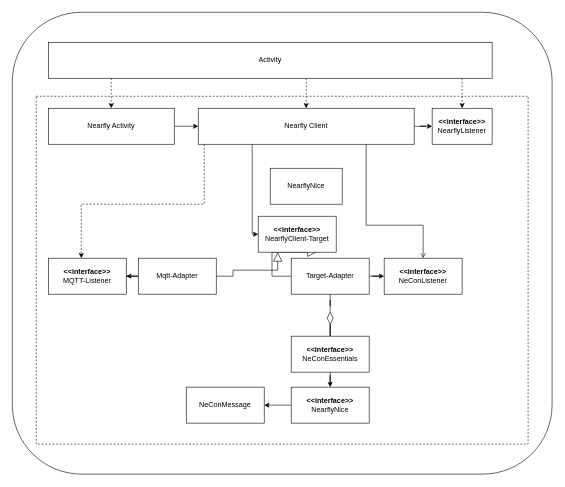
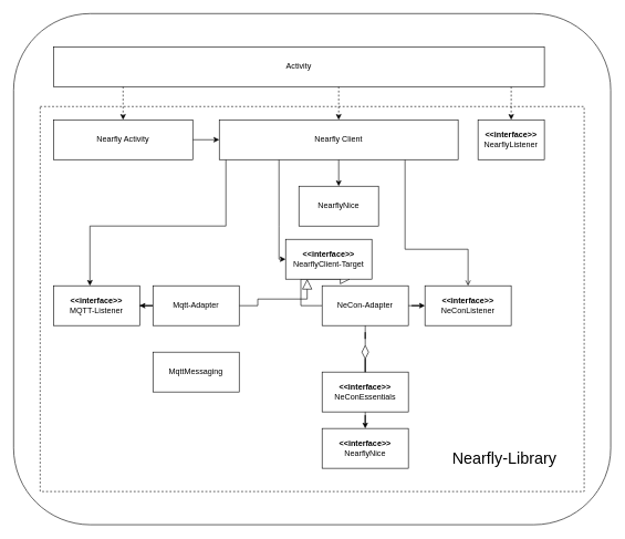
  <mxCell id="0" />
  <mxCell id="1" parent="0" />
  <mxCell id="2" value="" style="rounded=1;whiteSpace=wrap;html=1;" parent="1" vertex="1"><mxGeometry x="20" y="20" width="900" height="770" as="geometry" /></mxCell>
  <mxCell id="3" style="edgeStyle=orthogonalEdgeStyle;rounded=0;orthogonalLoop=1;jettySize=auto;html=1;exitX=0.5;exitY=1;exitDx=0;exitDy=0;" parent="1" source="16" target="16" edge="1"><mxGeometry relative="1" as="geometry"><Array as="points" /></mxGeometry></mxCell>
- <mxCell id="4" style="edgeStyle=orthogonalEdgeStyle;rounded=0;orthogonalLoop=1;jettySize=auto;html=1;" parent="1" source="8" target="19" edge="1"><mxGeometry relative="1" as="geometry" /></mxCell>
+ <mxCell id="4" style="edgeStyle=orthogonalEdgeStyle;rounded=0;orthogonalLoop=1;jettySize=auto;html=1;" parent="1" source="8" target="26" edge="1"><mxGeometry relative="1" as="geometry" /></mxCell>
  <mxCell id="5" style="edgeStyle=orthogonalEdgeStyle;rounded=0;orthogonalLoop=1;jettySize=auto;html=1;" edge="1" parent="1" source="8" target="31"><mxGeometry relative="1" as="geometry"><Array as="points"><mxPoint x="420" y="340" /><mxPoint x="420" y="340" /></Array></mxGeometry></mxCell>
  <mxCell id="6" style="edgeStyle=orthogonalEdgeStyle;rounded=0;orthogonalLoop=1;jettySize=auto;html=1;endArrow=open;endFill=1;endSize=6;" edge="1" parent="1" source="8" target="13"><mxGeometry relative="1" as="geometry"><Array as="points"><mxPoint x="610" y="375" /><mxPoint x="705" y="375" /></Array></mxGeometry></mxCell>
- <mxCell id="7" style="edgeStyle=orthogonalEdgeStyle;rounded=0;orthogonalLoop=1;jettySize=auto;html=1;endArrow=classic;endFill=1;endSize=6;dashed=1;" edge="1" parent="1" source="8" target="9"><mxGeometry relative="1" as="geometry"><Array as="points"><mxPoint x="340" y="340" /><mxPoint x="135" y="340" /></Array></mxGeometry></mxCell>
+ <mxCell id="7" style="edgeStyle=orthogonalEdgeStyle;rounded=0;orthogonalLoop=1;jettySize=auto;html=1;endArrow=classic;endFill=1;endSize=6;" edge="1" parent="1" source="8" target="9"><mxGeometry relative="1" as="geometry"><Array as="points"><mxPoint x="340" y="340" /><mxPoint x="135" y="340" /></Array></mxGeometry></mxCell>
  <mxCell id="8" value="Nearfly Client" style="rounded=0;whiteSpace=wrap;html=1;" parent="1" vertex="1"><mxGeometry x="330" y="180" width="360" height="60" as="geometry" /></mxCell>
  <mxCell id="9" value="&lt;b&gt;&amp;lt;&amp;lt;interface&amp;gt;&amp;gt;&lt;/b&gt;&lt;br&gt;MQTT-Listener" style="rounded=0;whiteSpace=wrap;html=1;" parent="1" vertex="1"><mxGeometry x="80" y="430" width="130" height="60" as="geometry" /></mxCell>
  <mxCell id="10" style="edgeStyle=orthogonalEdgeStyle;rounded=0;orthogonalLoop=1;jettySize=auto;html=1;" parent="1" source="12" target="9" edge="1"><mxGeometry relative="1" as="geometry" /></mxCell>
  <mxCell id="11" style="edgeStyle=orthogonalEdgeStyle;rounded=0;orthogonalLoop=1;jettySize=auto;html=1;entryX=0.25;entryY=1;entryDx=0;entryDy=0;endArrow=block;endFill=0;endSize=13;" edge="1" parent="1" source="12" target="31"><mxGeometry relative="1" as="geometry"><Array as="points"><mxPoint x="388" y="460" /><mxPoint x="388" y="450" /></Array></mxGeometry></mxCell>
  <mxCell id="12" value="Mqtt-Adapter" style="rounded=0;whiteSpace=wrap;html=1;" parent="1" vertex="1"><mxGeometry x="230" y="430" width="130" height="60" as="geometry" /></mxCell>
  <mxCell id="13" value="&lt;b&gt;&amp;lt;&amp;lt;interface&amp;gt;&amp;gt;&lt;/b&gt;&lt;br&gt;NeConListener" style="rounded=0;whiteSpace=wrap;html=1;" parent="1" vertex="1"><mxGeometry x="640" y="430" width="130" height="60" as="geometry" /></mxCell>
  <mxCell id="14" style="edgeStyle=orthogonalEdgeStyle;rounded=0;orthogonalLoop=1;jettySize=auto;html=1;" parent="1" source="16" target="13" edge="1"><mxGeometry relative="1" as="geometry" /></mxCell>
  <mxCell id="15" style="edgeStyle=orthogonalEdgeStyle;rounded=0;orthogonalLoop=1;jettySize=auto;html=1;entryX=0.75;entryY=1;entryDx=0;entryDy=0;endArrow=block;endFill=0;endSize=13;" edge="1" parent="1" source="16" target="31"><mxGeometry relative="1" as="geometry"><Array as="points"><mxPoint x="453" y="460" /></Array></mxGeometry></mxCell>
- <mxCell id="16" value="Target-Adapter" style="rounded=0;whiteSpace=wrap;html=1;" parent="1" vertex="1"><mxGeometry x="485" y="430" width="130" height="60" as="geometry" /></mxCell>
+ <mxCell id="16" value="NeCon-Adapter" style="rounded=0;whiteSpace=wrap;html=1;" parent="1" vertex="1"><mxGeometry x="485" y="430" width="130" height="60" as="geometry" /></mxCell>
  <mxCell id="17" style="edgeStyle=orthogonalEdgeStyle;rounded=0;orthogonalLoop=1;jettySize=auto;html=1;" parent="1" source="18" target="21" edge="1"><mxGeometry relative="1" as="geometry" /></mxCell>
  <mxCell id="18" value="&lt;b&gt;&amp;lt;&amp;lt;interface&amp;gt;&amp;gt;&lt;/b&gt;&lt;br&gt;NeConEssentials" style="rounded=0;whiteSpace=wrap;html=1;" parent="1" vertex="1"><mxGeometry x="485" y="560" width="130" height="60" as="geometry" /></mxCell>
  <mxCell id="19" value="&lt;b&gt;&amp;lt;&amp;lt;interface&amp;gt;&amp;gt;&lt;br&gt;&lt;/b&gt;NearflyListener" style="rounded=0;whiteSpace=wrap;html=1;" parent="1" vertex="1"><mxGeometry x="720" y="180" width="100" height="60" as="geometry" /></mxCell>
- <mxCell id="20" style="edgeStyle=orthogonalEdgeStyle;rounded=0;orthogonalLoop=1;jettySize=auto;html=1;" parent="1" source="21" target="22" edge="1"><mxGeometry relative="1" as="geometry" /></mxCell>
  <mxCell id="21" value="&lt;b&gt;&amp;lt;&amp;lt;interface&amp;gt;&amp;gt;&lt;/b&gt;&lt;br&gt;NearflyNice" style="rounded=0;whiteSpace=wrap;html=1;" parent="1" vertex="1"><mxGeometry x="485" y="645" width="130" height="60" as="geometry" /></mxCell>
- <mxCell id="22" value="NeConMessage" style="rounded=0;whiteSpace=wrap;html=1;" parent="1" vertex="1"><mxGeometry x="310" y="645" width="130" height="60" as="geometry" /></mxCell>
  <mxCell id="23" style="edgeStyle=orthogonalEdgeStyle;rounded=0;orthogonalLoop=1;jettySize=auto;html=1;endArrow=none;endFill=0;" parent="1" source="25" target="18" edge="1"><mxGeometry relative="1" as="geometry" /></mxCell>
  <mxCell id="24" style="edgeStyle=orthogonalEdgeStyle;rounded=0;orthogonalLoop=1;jettySize=auto;html=1;entryX=0.5;entryY=1;entryDx=0;entryDy=0;endArrow=none;endFill=0;" parent="1" source="25" target="16" edge="1"><mxGeometry relative="1" as="geometry" /></mxCell>
  <mxCell id="25" value="" style="rhombus;whiteSpace=wrap;html=1;" parent="1" vertex="1"><mxGeometry x="545" y="520" width="10" height="20" as="geometry" /></mxCell>
  <mxCell id="26" value="NearflyNice" style="rounded=0;whiteSpace=wrap;html=1;" parent="1" vertex="1"><mxGeometry x="450" y="280" width="120" height="60" as="geometry" /></mxCell>
  <mxCell id="27" style="edgeStyle=orthogonalEdgeStyle;rounded=0;orthogonalLoop=1;jettySize=auto;html=1;endArrow=classic;endFill=1;endSize=6;" edge="1" parent="1" source="28" target="8"><mxGeometry relative="1" as="geometry" /></mxCell>
  <mxCell id="28" value="Nearfly Activity" style="rounded=0;whiteSpace=wrap;html=1;" parent="1" vertex="1"><mxGeometry x="80" y="180" width="210" height="60" as="geometry" /></mxCell>
+ <mxCell id="29" value="MqttMessaging" style="rounded=0;whiteSpace=wrap;html=1;" parent="1" vertex="1"><mxGeometry x="230" y="530" width="130" height="60" as="geometry" /></mxCell>
+ <mxCell id="30" value="&lt;font style=&quot;font-size: 24px&quot;&gt;Nearfly-Library&lt;/font&gt;" style="text;html=1;strokeColor=none;fillColor=none;align=center;verticalAlign=middle;whiteSpace=wrap;rounded=0;" parent="1" vertex="1"><mxGeometry x="650" y="680" width="220" height="20" as="geometry" /></mxCell>
  <mxCell id="31" value="&lt;b&gt;&amp;lt;&amp;lt;interface&amp;gt;&amp;gt;&lt;/b&gt;&lt;br&gt;NearflyClient-Target" style="rounded=0;whiteSpace=wrap;html=1;" vertex="1" parent="1"><mxGeometry x="430" y="360" width="130" height="60" as="geometry" /></mxCell>
  <mxCell id="32" value="" style="rounded=0;whiteSpace=wrap;html=1;dashed=1;fillColor=none;" vertex="1" parent="1"><mxGeometry x="60" y="160" width="820" height="580" as="geometry" /></mxCell>
  <mxCell id="33" style="edgeStyle=orthogonalEdgeStyle;rounded=0;orthogonalLoop=1;jettySize=auto;html=1;endArrow=classic;endFill=1;endSize=6;dashed=1;" edge="1" parent="1" source="36" target="28"><mxGeometry relative="1" as="geometry"><Array as="points"><mxPoint x="185" y="155" /><mxPoint x="185" y="155" /></Array></mxGeometry></mxCell>
  <mxCell id="34" style="edgeStyle=orthogonalEdgeStyle;rounded=0;orthogonalLoop=1;jettySize=auto;html=1;dashed=1;endArrow=classic;endFill=1;endSize=6;" edge="1" parent="1" source="36" target="8"><mxGeometry relative="1" as="geometry"><Array as="points"><mxPoint x="510" y="140" /><mxPoint x="510" y="140" /></Array></mxGeometry></mxCell>
  <mxCell id="35" style="edgeStyle=orthogonalEdgeStyle;rounded=0;orthogonalLoop=1;jettySize=auto;html=1;dashed=1;endArrow=classic;endFill=1;endSize=6;" edge="1" parent="1" source="36" target="19"><mxGeometry relative="1" as="geometry"><Array as="points"><mxPoint x="770" y="140" /><mxPoint x="770" y="140" /></Array></mxGeometry></mxCell>
  <mxCell id="36" value="Activity" style="rounded=0;whiteSpace=wrap;html=1;" vertex="1" parent="1"><mxGeometry x="80" y="70" width="740" height="60" as="geometry" /></mxCell>
